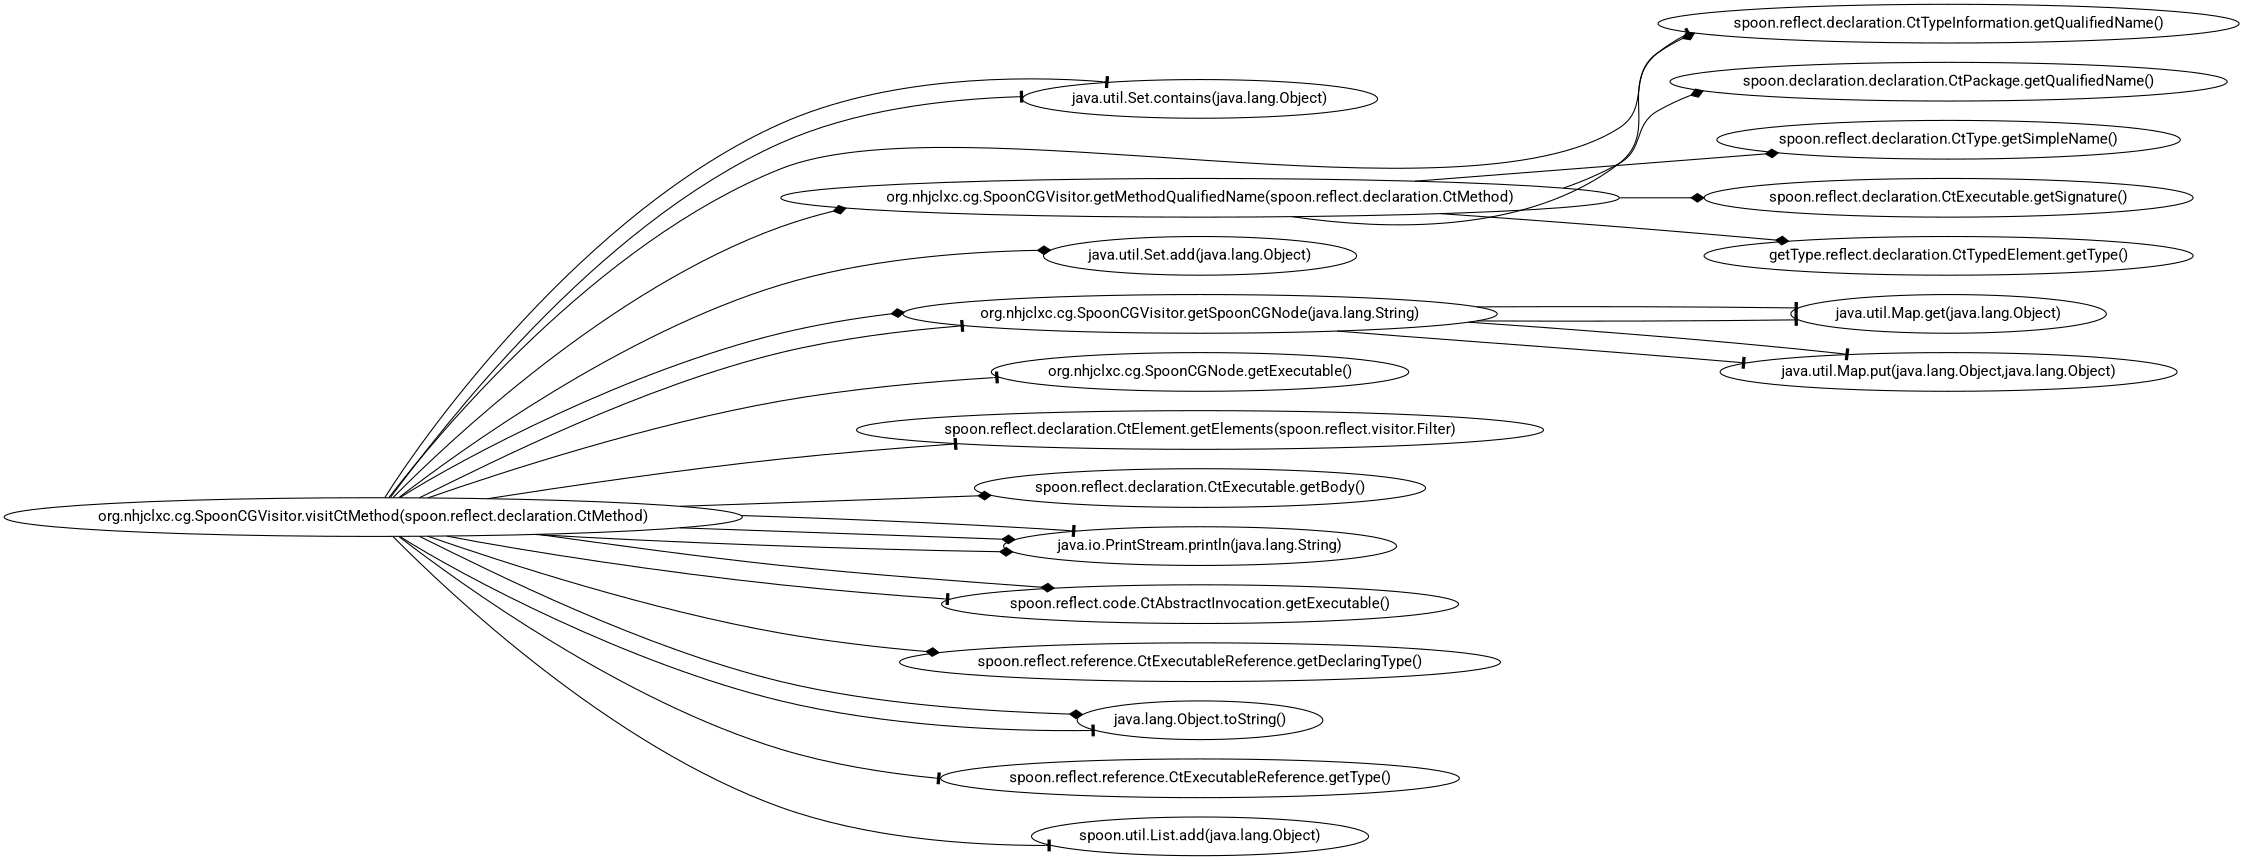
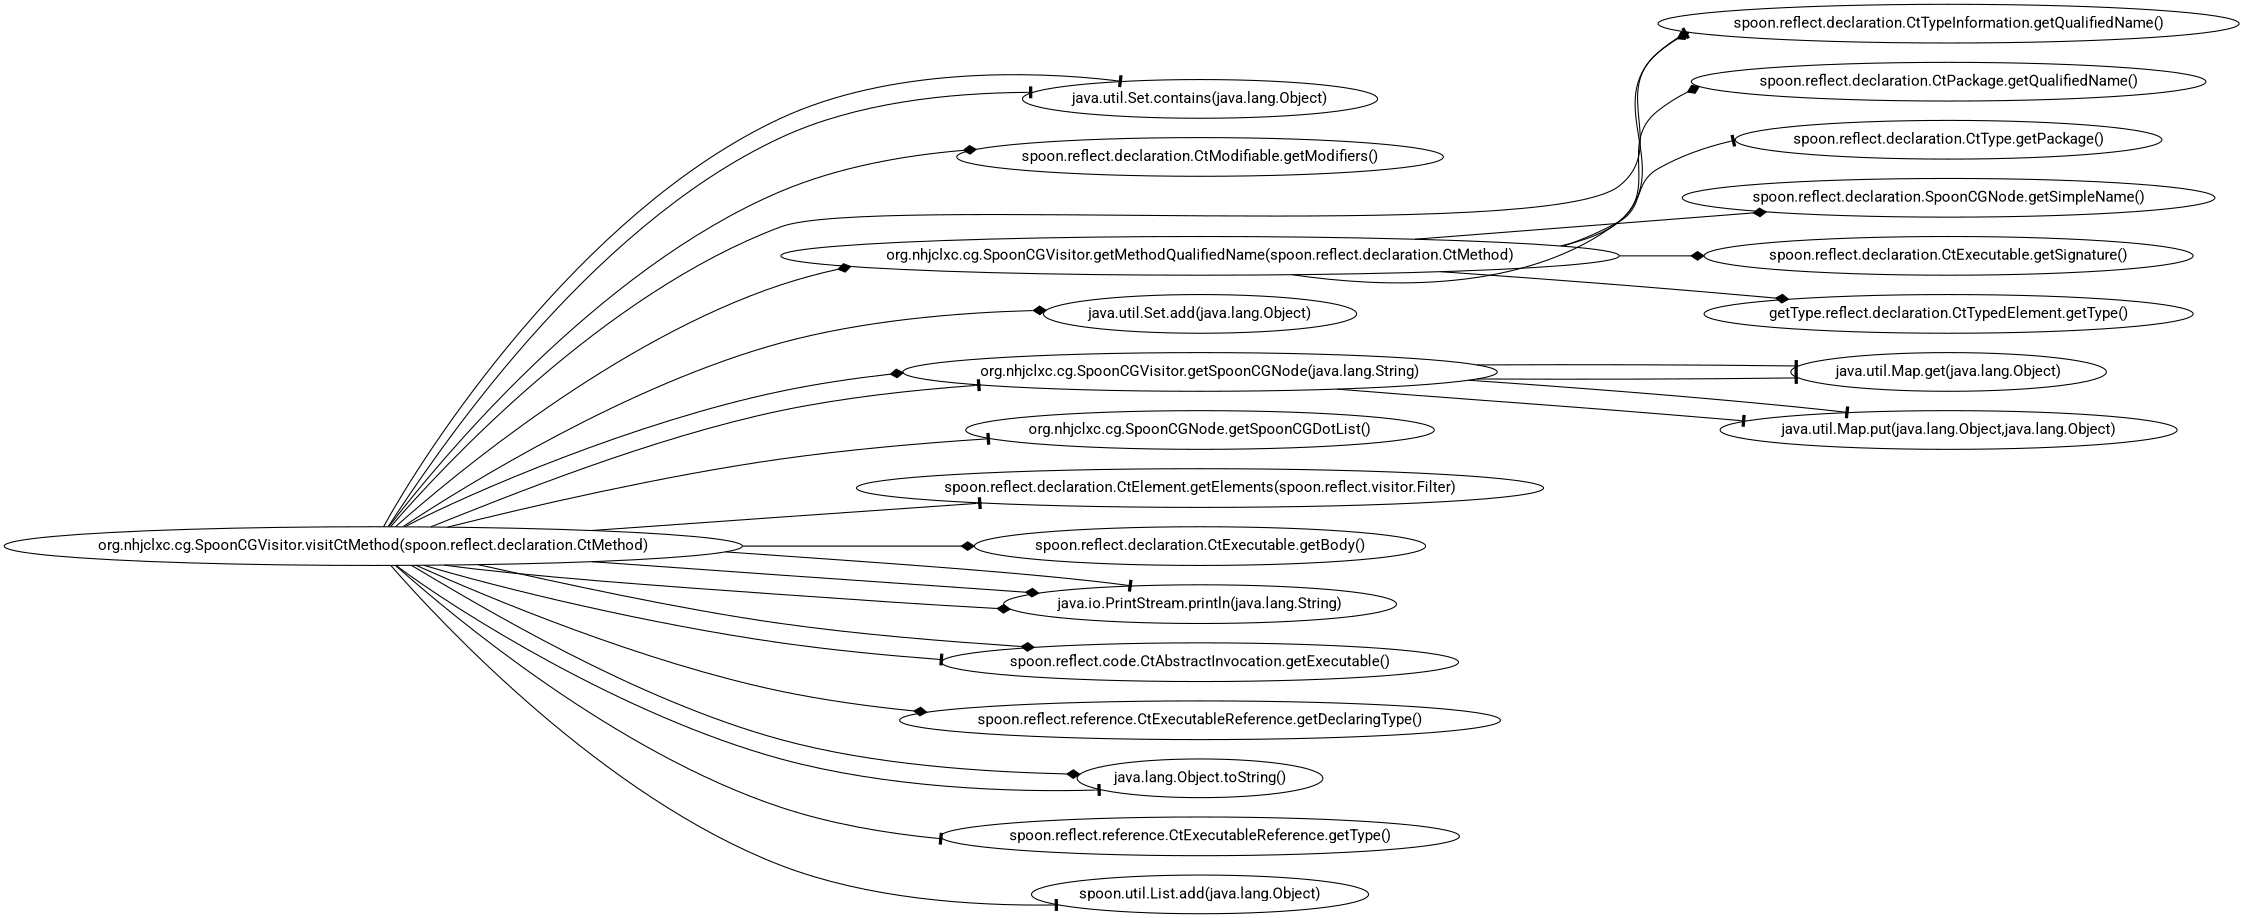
  digraph {
    fontname=Roboto
    rankdir=LR
    node [fontname=Roboto]
    edge [arrowhead=tee fontname=Roboto]
    "org.nhjclxc.cg.SpoonCGVisitor.visitCtMethod(spoon.reflect.declaration.CtMethod)"
    "java.util.Set.contains(java.lang.Object)"
+   "spoon.reflect.declaration.CtModifiable.getModifiers()"
    "org.nhjclxc.cg.SpoonCGVisitor.getMethodQualifiedName(spoon.reflect.declaration.CtMethod)"
    "spoon.reflect.declaration.CtTypeInformation.getQualifiedName()"
    "java.util.Set.add(java.lang.Object)"
    "org.nhjclxc.cg.SpoonCGVisitor.getSpoonCGNode(java.lang.String)"
-   "org.nhjclxc.cg.SpoonCGNode.getSpoonCGDotList()" [label="org.nhjclxc.cg.SpoonCGNode.getExecutable()"]
+   "org.nhjclxc.cg.SpoonCGNode.getSpoonCGDotList()"
    "spoon.reflect.declaration.CtElement.getElements(spoon.reflect.visitor.Filter)"
    "spoon.reflect.declaration.CtExecutable.getBody()"
    "java.io.PrintStream.println(java.lang.String)"
    "spoon.reflect.code.CtAbstractInvocation.getExecutable()"
    "spoon.reflect.reference.CtExecutableReference.getDeclaringType()"
    "java.lang.Object.toString()"
    "spoon.reflect.reference.CtExecutableReference.getType()"
    n16 [label="spoon.util.List.add(java.lang.Object)"]
-   "spoon.reflect.declaration.CtPackage.getQualifiedName()" [label="spoon.declaration.declaration.CtPackage.getQualifiedName()"]
-   "spoon.reflect.declaration.CtType.getSimpleName()"
+   "spoon.reflect.declaration.CtPackage.getQualifiedName()"
+   "spoon.reflect.declaration.CtType.getPackage()"
+   "spoon.reflect.declaration.CtType.getSimpleName()" [label="spoon.reflect.declaration.SpoonCGNode.getSimpleName()"]
    "spoon.reflect.declaration.CtExecutable.getSignature()"
    n21 [label="getType.reflect.declaration.CtTypedElement.getType()"]
    "java.util.Map.get(java.lang.Object)"
    "java.util.Map.put(java.lang.Object,java.lang.Object)"
    "org.nhjclxc.cg.SpoonCGVisitor.visitCtMethod(spoon.reflect.declaration.CtMethod)" -> "java.util.Set.contains(java.lang.Object)"
    "org.nhjclxc.cg.SpoonCGVisitor.visitCtMethod(spoon.reflect.declaration.CtMethod)" -> "java.util.Set.contains(java.lang.Object)"
+   "org.nhjclxc.cg.SpoonCGVisitor.visitCtMethod(spoon.reflect.declaration.CtMethod)" -> "spoon.reflect.declaration.CtModifiable.getModifiers()" [arrowhead=diamond]
    "org.nhjclxc.cg.SpoonCGVisitor.visitCtMethod(spoon.reflect.declaration.CtMethod)" -> "org.nhjclxc.cg.SpoonCGVisitor.getMethodQualifiedName(spoon.reflect.declaration.CtMethod)" [arrowhead=diamond]
    "org.nhjclxc.cg.SpoonCGVisitor.visitCtMethod(spoon.reflect.declaration.CtMethod)" -> "spoon.reflect.declaration.CtTypeInformation.getQualifiedName()" [arrowhead=diamond]
    "org.nhjclxc.cg.SpoonCGVisitor.visitCtMethod(spoon.reflect.declaration.CtMethod)" -> "java.util.Set.add(java.lang.Object)" [arrowhead=diamond]
    "org.nhjclxc.cg.SpoonCGVisitor.visitCtMethod(spoon.reflect.declaration.CtMethod)" -> "org.nhjclxc.cg.SpoonCGVisitor.getSpoonCGNode(java.lang.String)"
    "org.nhjclxc.cg.SpoonCGVisitor.visitCtMethod(spoon.reflect.declaration.CtMethod)" -> "org.nhjclxc.cg.SpoonCGVisitor.getSpoonCGNode(java.lang.String)" [arrowhead=diamond]
    "org.nhjclxc.cg.SpoonCGVisitor.visitCtMethod(spoon.reflect.declaration.CtMethod)" -> "org.nhjclxc.cg.SpoonCGNode.getSpoonCGDotList()"
    "org.nhjclxc.cg.SpoonCGVisitor.visitCtMethod(spoon.reflect.declaration.CtMethod)" -> "spoon.reflect.declaration.CtElement.getElements(spoon.reflect.visitor.Filter)"
    "org.nhjclxc.cg.SpoonCGVisitor.visitCtMethod(spoon.reflect.declaration.CtMethod)" -> "spoon.reflect.declaration.CtExecutable.getBody()" [arrowhead=diamond]
    "org.nhjclxc.cg.SpoonCGVisitor.visitCtMethod(spoon.reflect.declaration.CtMethod)" -> "java.io.PrintStream.println(java.lang.String)" [arrowhead=diamond]
    "org.nhjclxc.cg.SpoonCGVisitor.visitCtMethod(spoon.reflect.declaration.CtMethod)" -> "java.io.PrintStream.println(java.lang.String)" [arrowhead=diamond]
    "org.nhjclxc.cg.SpoonCGVisitor.visitCtMethod(spoon.reflect.declaration.CtMethod)" -> "java.io.PrintStream.println(java.lang.String)"
    "org.nhjclxc.cg.SpoonCGVisitor.visitCtMethod(spoon.reflect.declaration.CtMethod)" -> "spoon.reflect.code.CtAbstractInvocation.getExecutable()"
    "org.nhjclxc.cg.SpoonCGVisitor.visitCtMethod(spoon.reflect.declaration.CtMethod)" -> "spoon.reflect.code.CtAbstractInvocation.getExecutable()" [arrowhead=diamond]
    "org.nhjclxc.cg.SpoonCGVisitor.visitCtMethod(spoon.reflect.declaration.CtMethod)" -> "spoon.reflect.reference.CtExecutableReference.getDeclaringType()" [arrowhead=diamond]
    "org.nhjclxc.cg.SpoonCGVisitor.visitCtMethod(spoon.reflect.declaration.CtMethod)" -> "java.lang.Object.toString()"
    "org.nhjclxc.cg.SpoonCGVisitor.visitCtMethod(spoon.reflect.declaration.CtMethod)" -> "java.lang.Object.toString()" [arrowhead=diamond]
    "org.nhjclxc.cg.SpoonCGVisitor.visitCtMethod(spoon.reflect.declaration.CtMethod)" -> "spoon.reflect.reference.CtExecutableReference.getType()"
    "org.nhjclxc.cg.SpoonCGVisitor.visitCtMethod(spoon.reflect.declaration.CtMethod)" -> n16
    "org.nhjclxc.cg.SpoonCGVisitor.getMethodQualifiedName(spoon.reflect.declaration.CtMethod)" -> "spoon.reflect.declaration.CtTypeInformation.getQualifiedName()"
    "org.nhjclxc.cg.SpoonCGVisitor.getMethodQualifiedName(spoon.reflect.declaration.CtMethod)" -> "spoon.reflect.declaration.CtPackage.getQualifiedName()" [arrowhead=diamond]
+   "org.nhjclxc.cg.SpoonCGVisitor.getMethodQualifiedName(spoon.reflect.declaration.CtMethod)" -> "spoon.reflect.declaration.CtType.getPackage()"
    "org.nhjclxc.cg.SpoonCGVisitor.getMethodQualifiedName(spoon.reflect.declaration.CtMethod)" -> "spoon.reflect.declaration.CtType.getSimpleName()" [arrowhead=diamond]
    "org.nhjclxc.cg.SpoonCGVisitor.getMethodQualifiedName(spoon.reflect.declaration.CtMethod)" -> "spoon.reflect.declaration.CtExecutable.getSignature()" [arrowhead=diamond]
    "org.nhjclxc.cg.SpoonCGVisitor.getMethodQualifiedName(spoon.reflect.declaration.CtMethod)" -> n21 [arrowhead=diamond]
    "org.nhjclxc.cg.SpoonCGVisitor.getSpoonCGNode(java.lang.String)" -> "java.util.Map.get(java.lang.Object)"
    "org.nhjclxc.cg.SpoonCGVisitor.getSpoonCGNode(java.lang.String)" -> "java.util.Map.get(java.lang.Object)"
    "org.nhjclxc.cg.SpoonCGVisitor.getSpoonCGNode(java.lang.String)" -> "java.util.Map.put(java.lang.Object,java.lang.Object)"
    "org.nhjclxc.cg.SpoonCGVisitor.getSpoonCGNode(java.lang.String)" -> "java.util.Map.put(java.lang.Object,java.lang.Object)"
  }
